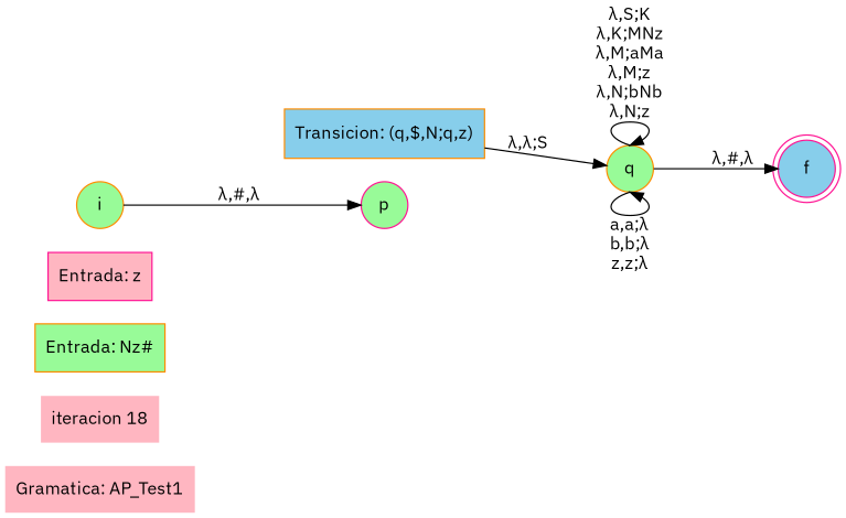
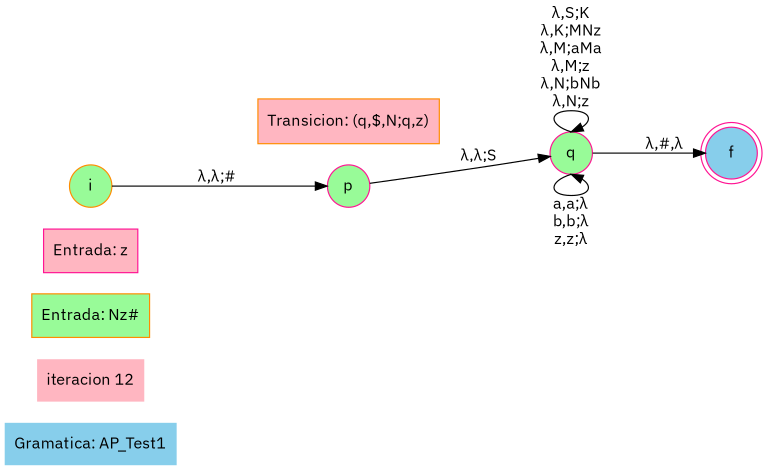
  digraph {
    fontname="IBM Plex Sans"
    rankdir=LR
    node [color=darkorange fillcolor=palegreen fontname="IBM Plex Sans" shape=record style=filled]
    edge [fontname="IBM Plex Sans"]
-   n1 [fillcolor=lightpink label="Gramatica: AP_Test1" shape=plaintext]
-   n2 [color=deeppink fillcolor=lightpink label="iteracion 18" shape=plaintext]
+   n1 [fillcolor=skyblue label="Gramatica: AP_Test1" shape=plaintext]
+   n2 [color=deeppink fillcolor=lightpink label="iteracion 12" shape=plaintext]
    n3 [label="Entrada: Nz#"]
    n4 [color=deeppink fillcolor=lightpink label="Entrada: z"]
-   n5 [fillcolor=skyblue label="Transicion: (q,$,N;q,z)"]
+   n5 [fillcolor=lightpink label="Transicion: (q,$,N;q,z)"]
    f [color=deeppink fillcolor=skyblue shape=doublecircle]
    i [shape=circle]
    p [color=deeppink shape=circle]
-   q [shape=circle]
-   i -> p [label="λ,#,λ"]
-   n5 -> q [label="λ,λ;S"]
+   q [color=deeppink shape=circle]
+   i -> p [label="λ,λ;#"]
+   p -> q [label="λ,λ;S"]
    q -> f [label="λ,#,λ"]
    q -> q [headport=n label="λ,S;K\nλ,K;MNz\nλ,M;aMa\nλ,M;z\nλ,N;bNb\nλ,N;z\n" tailport=n]
    q -> q [headport=s label="a,a;λ\nb,b;λ\nz,z;λ\n" tailport=s]
  }
